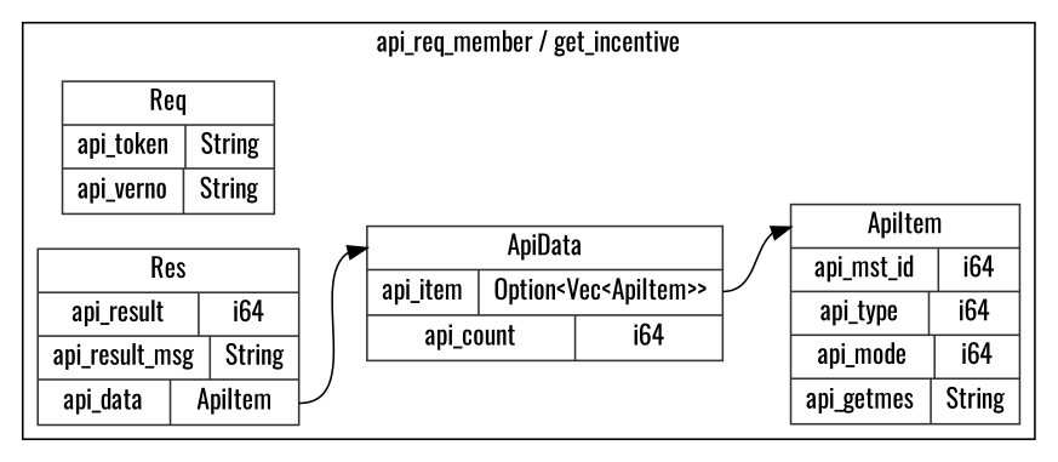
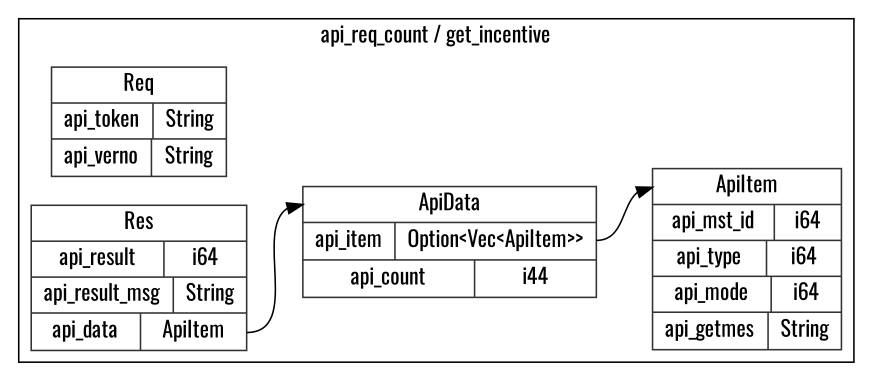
  digraph {
    fontname=Oswald
    rankdir=LR
    node [color=gray20 fontname=Oswald shape=record style=solid]
    edge [fontname=Oswald]
    n1 [label="<Req> Req  | { api_token | <api_token> String } | { api_verno | <api_verno> String }"]
-   n2 [label="<ApiData> ApiData  | { api_item | <api_item> Option\<Vec\<ApiItem\>\> } | { api_count | <api_count> i64 }"]
+   n2 [label="<ApiData> ApiData  | { api_item | <api_item> Option\<Vec\<ApiItem\>\> } | { api_count | <api_count> i44 }"]
    n3 [label="<ApiItem> ApiItem  | { api_mst_id | <api_mst_id> i64 } | { api_type | <api_type> i64 } | { api_mode | <api_mode> i64 } | { api_getmes | <api_getmes> String }"]
    n4 [label="<Res> Res  | { api_result | <api_result> i64 } | { api_result_msg | <api_result_msg> String } | { api_data | <api_data> ApiItem }"]
    subgraph cluster_1 {
-     label="api_req_member / get_incentive"
+     label="api_req_count / get_incentive"
      n1
      n2
      n3
      n4
    }
    n2 -> n3 [headport="ApiItem:w" tailport="api_item:e"]
    n4 -> n2 [headport="ApiData:w" tailport="api_data:e"]
  }
